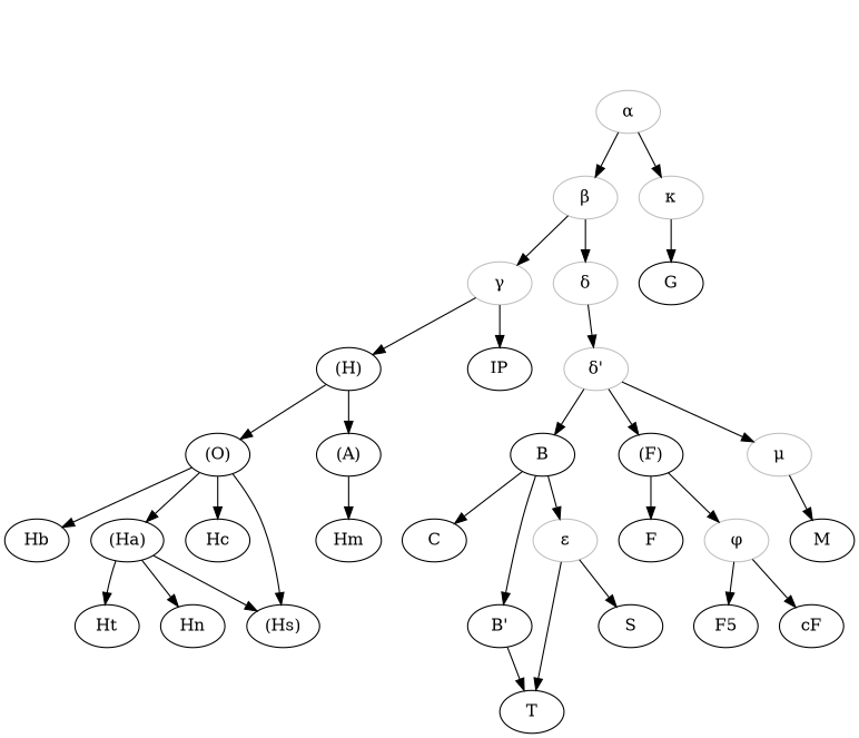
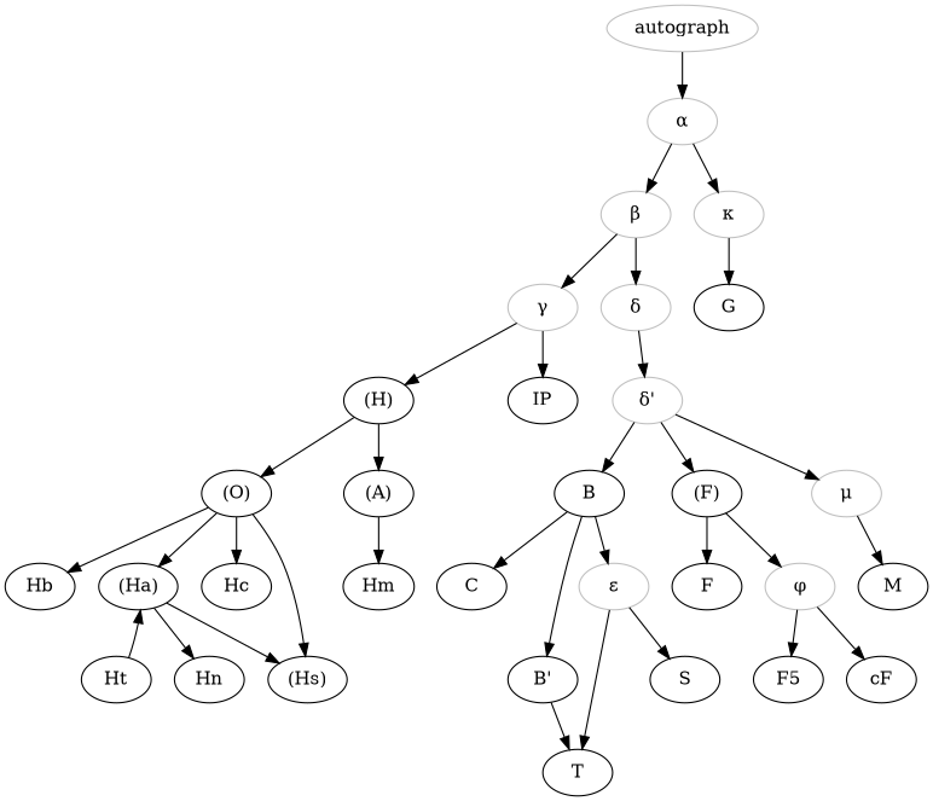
  digraph {
+   n1 [color=grey label=autograph]
    n2 [color=grey label="α"]
    n3 [color=grey label="β"]
    n4 [color=grey label="κ"]
    n5 [color=grey label="γ"]
    n6 [color=grey label="δ"]
    n7 [label=G]
    n8 [label="(H)"]
    n9 [label=IP]
    n10 [color=grey label="δ'"]
    n11 [label="(O)"]
    n12 [label="(A)"]
    n13 [label=Hb]
    n14 [label="(Ha)"]
    n15 [label=Hc]
    n16 [label="(Hs)"]
    n17 [label=Hm]
    Ht
    Hn
    n20 [label=B]
    n21 [label="(F)"]
    n22 [color=grey label="μ"]
    n23 [label=C]
    n24 [label="B'"]
    n25 [color=grey label="ε"]
    n26 [label=F]
    n27 [color=grey label="φ"]
    n28 [label=M]
    n29 [label=T]
    n30 [label=S]
    n31 [label=F5]
    n32 [label=cF]
+   n1 -> n2
    n2 -> n3
    n2 -> n4
    n3 -> n5
    n3 -> n6
    n4 -> n7
    n5 -> n8
    n5 -> n9
    n6 -> n10
    n8 -> n11
    n8 -> n12
    n10 -> n20
    n10 -> n21
    n10 -> n22
    n11 -> n13
    n11 -> n14
    n11 -> n15
    n11 -> n16
    n12 -> n17
    n14 -> n16
-   n14 -> Ht
+   Ht -> n14
    n14 -> Hn
    n20 -> n23
    n20 -> n24 [minlen=2]
    n20 -> n25
    n21 -> n26
    n21 -> n27
    n22 -> n28
    n24 -> n29
    n25 -> n29
    n25 -> n30
    n27 -> n31
    n27 -> n32
  }
